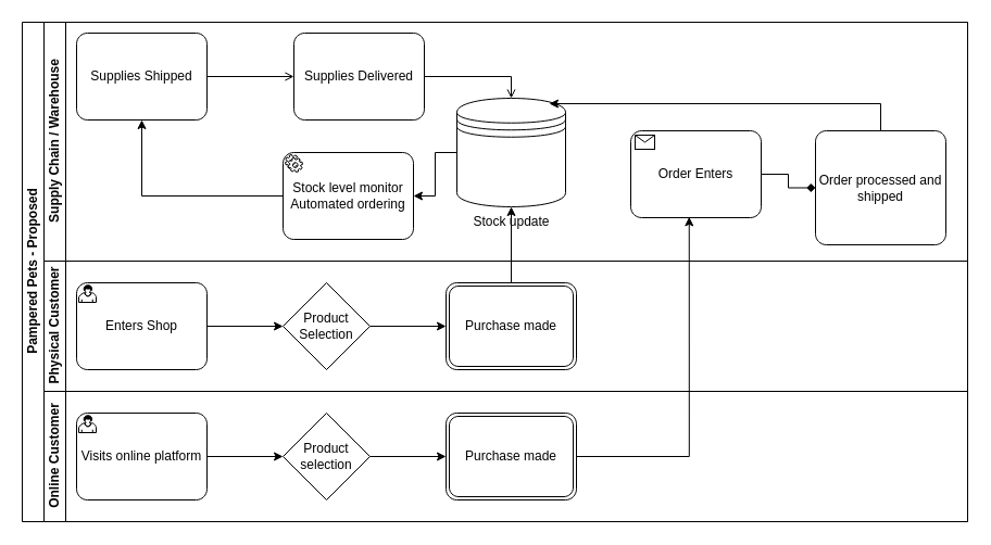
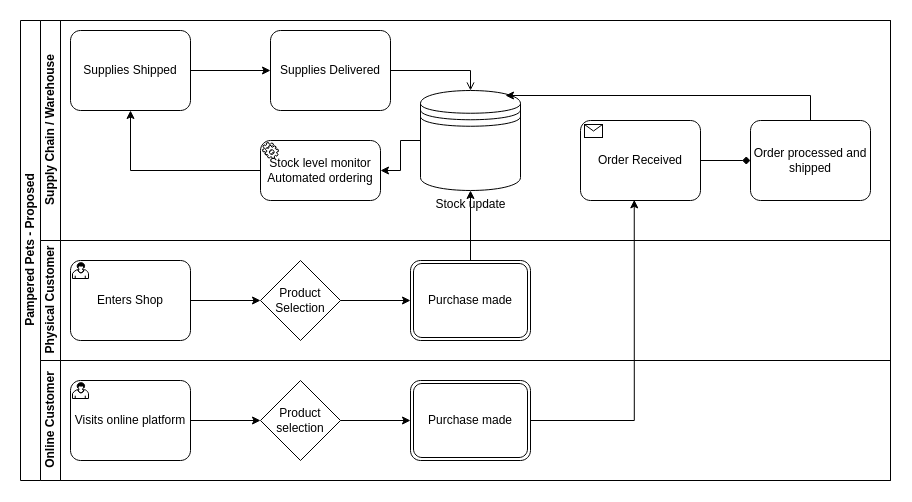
  <mxCell id="0" />
  <mxCell id="1" parent="0" />
  <mxCell id="2" value="Pampered Pets - Proposed" style="swimlane;html=1;childLayout=stackLayout;resizeParent=1;resizeParentMax=0;horizontal=0;startSize=20;horizontalStack=0;" parent="1" vertex="1"><mxGeometry x="20" y="20" width="870" height="460" as="geometry" /></mxCell>
  <mxCell id="3" value="Supply Chain / Warehouse" style="swimlane;html=1;startSize=20;horizontal=0;" parent="2" vertex="1"><mxGeometry x="20" width="850" height="220" as="geometry" /></mxCell>
- <mxCell id="4" value="Stock level monitor&lt;div&gt;Automated ordering&lt;/div&gt;" style="points=[[0.25,0,0],[0.5,0,0],[0.75,0,0],[1,0.25,0],[1,0.5,0],[1,0.75,0],[0.75,1,0],[0.5,1,0],[0.25,1,0],[0,0.75,0],[0,0.5,0],[0,0.25,0]];shape=mxgraph.bpmn.task;whiteSpace=wrap;rectStyle=rounded;size=10;html=1;container=1;expand=0;collapsible=0;taskMarker=service;" vertex="1" parent="3"><mxGeometry x="220" y="120" width="120" height="80" as="geometry" /></mxCell>
- <mxCell id="5" value="" style="edgeStyle=orthogonalEdgeStyle;rounded=0;orthogonalLoop=1;jettySize=auto;html=1;endArrow=open;" edge="1" parent="3" source="6" target="9"><mxGeometry relative="1" as="geometry" /></mxCell>
+ <mxCell id="4" value="Stock level monitor&lt;div&gt;Automated ordering&lt;/div&gt;" style="points=[[0.25,0,0],[0.5,0,0],[0.75,0,0],[1,0.25,0],[1,0.5,0],[1,0.75,0],[0.75,1,0],[0.5,1,0],[0.25,1,0],[0,0.75,0],[0,0.5,0],[0,0.25,0]];shape=mxgraph.bpmn.task;whiteSpace=wrap;rectStyle=rounded;size=10;html=1;container=1;expand=0;collapsible=0;taskMarker=service;" vertex="1" parent="3"><mxGeometry x="220" y="120" width="120" height="60" as="geometry" /></mxCell>
+ <mxCell id="5" value="" style="edgeStyle=orthogonalEdgeStyle;rounded=0;orthogonalLoop=1;jettySize=auto;html=1;" edge="1" parent="3" source="6" target="9"><mxGeometry relative="1" as="geometry" /></mxCell>
  <mxCell id="6" value="Supplies Shipped" style="points=[[0.25,0,0],[0.5,0,0],[0.75,0,0],[1,0.25,0],[1,0.5,0],[1,0.75,0],[0.75,1,0],[0.5,1,0],[0.25,1,0],[0,0.75,0],[0,0.5,0],[0,0.25,0]];shape=mxgraph.bpmn.task;whiteSpace=wrap;rectStyle=rounded;size=10;html=1;container=1;expand=0;collapsible=0;taskMarker=abstract;" vertex="1" parent="3"><mxGeometry x="30" y="10" width="120" height="80" as="geometry" /></mxCell>
  <mxCell id="7" style="edgeStyle=orthogonalEdgeStyle;rounded=0;orthogonalLoop=1;jettySize=auto;html=1;exitX=0;exitY=0.5;exitDx=0;exitDy=0;exitPerimeter=0;entryX=0.5;entryY=1;entryDx=0;entryDy=0;entryPerimeter=0;" edge="1" parent="3" source="4" target="6"><mxGeometry relative="1" as="geometry" /></mxCell>
  <mxCell id="8" style="edgeStyle=orthogonalEdgeStyle;rounded=0;orthogonalLoop=1;jettySize=auto;html=1;exitX=1;exitY=0.5;exitDx=0;exitDy=0;exitPerimeter=0;entryX=0.5;entryY=0;entryDx=0;entryDy=0;endArrow=open;" edge="1" parent="3" source="9" target="10"><mxGeometry relative="1" as="geometry" /></mxCell>
  <mxCell id="9" value="Supplies Delivered" style="points=[[0.25,0,0],[0.5,0,0],[0.75,0,0],[1,0.25,0],[1,0.5,0],[1,0.75,0],[0.75,1,0],[0.5,1,0],[0.25,1,0],[0,0.75,0],[0,0.5,0],[0,0.25,0]];shape=mxgraph.bpmn.task;whiteSpace=wrap;rectStyle=rounded;size=10;html=1;container=1;expand=0;collapsible=0;taskMarker=abstract;" vertex="1" parent="3"><mxGeometry x="230" y="10" width="120" height="80" as="geometry" /></mxCell>
  <mxCell id="10" value="Stock update" style="shape=datastore;html=1;labelPosition=center;verticalLabelPosition=bottom;align=center;verticalAlign=top;" vertex="1" parent="3"><mxGeometry x="380" y="70" width="100" height="100" as="geometry" /></mxCell>
  <mxCell id="11" style="edgeStyle=orthogonalEdgeStyle;rounded=0;orthogonalLoop=1;jettySize=auto;html=1;exitX=0;exitY=0.5;exitDx=0;exitDy=0;entryX=1;entryY=0.5;entryDx=0;entryDy=0;entryPerimeter=0;" edge="1" parent="3" source="10" target="4"><mxGeometry relative="1" as="geometry" /></mxCell>
  <mxCell id="12" style="edgeStyle=orthogonalEdgeStyle;rounded=0;orthogonalLoop=1;jettySize=auto;html=1;exitX=1;exitY=0.5;exitDx=0;exitDy=0;exitPerimeter=0;endArrow=diamond;" edge="1" parent="3" source="13" target="14"><mxGeometry relative="1" as="geometry" /></mxCell>
- <mxCell id="13" value="Order Enters" style="points=[[0.25,0,0],[0.5,0,0],[0.75,0,0],[1,0.25,0],[1,0.5,0],[1,0.75,0],[0.75,1,0],[0.5,1,0],[0.25,1,0],[0,0.75,0],[0,0.5,0],[0,0.25,0]];shape=mxgraph.bpmn.task;whiteSpace=wrap;rectStyle=rounded;size=10;html=1;container=1;expand=0;collapsible=0;taskMarker=receive;" vertex="1" parent="3"><mxGeometry x="540" y="100" width="120" height="80" as="geometry" /></mxCell>
- <mxCell id="14" value="Order processed and shipped" style="points=[[0.25,0,0],[0.5,0,0],[0.75,0,0],[1,0.25,0],[1,0.5,0],[1,0.75,0],[0.75,1,0],[0.5,1,0],[0.25,1,0],[0,0.75,0],[0,0.5,0],[0,0.25,0]];shape=mxgraph.bpmn.task;whiteSpace=wrap;rectStyle=rounded;size=10;html=1;container=1;expand=0;collapsible=0;taskMarker=abstract;" vertex="1" parent="3"><mxGeometry x="710" y="100" width="120" height="105" as="geometry" /></mxCell>
+ <mxCell id="13" value="Order Received" style="points=[[0.25,0,0],[0.5,0,0],[0.75,0,0],[1,0.25,0],[1,0.5,0],[1,0.75,0],[0.75,1,0],[0.5,1,0],[0.25,1,0],[0,0.75,0],[0,0.5,0],[0,0.25,0]];shape=mxgraph.bpmn.task;whiteSpace=wrap;rectStyle=rounded;size=10;html=1;container=1;expand=0;collapsible=0;taskMarker=receive;" vertex="1" parent="3"><mxGeometry x="540" y="100" width="120" height="80" as="geometry" /></mxCell>
+ <mxCell id="14" value="Order processed and shipped" style="points=[[0.25,0,0],[0.5,0,0],[0.75,0,0],[1,0.25,0],[1,0.5,0],[1,0.75,0],[0.75,1,0],[0.5,1,0],[0.25,1,0],[0,0.75,0],[0,0.5,0],[0,0.25,0]];shape=mxgraph.bpmn.task;whiteSpace=wrap;rectStyle=rounded;size=10;html=1;container=1;expand=0;collapsible=0;taskMarker=abstract;" vertex="1" parent="3"><mxGeometry x="710" y="100" width="120" height="80" as="geometry" /></mxCell>
  <mxCell id="15" style="edgeStyle=orthogonalEdgeStyle;rounded=0;orthogonalLoop=1;jettySize=auto;html=1;exitX=0.5;exitY=0;exitDx=0;exitDy=0;exitPerimeter=0;entryX=0.85;entryY=0.05;entryDx=0;entryDy=0;entryPerimeter=0;" edge="1" parent="3" source="14" target="10"><mxGeometry relative="1" as="geometry" /></mxCell>
  <mxCell id="16" value="Physical Customer" style="swimlane;html=1;startSize=20;horizontal=0;" parent="2" vertex="1"><mxGeometry x="20" y="220" width="850" height="120" as="geometry" /></mxCell>
  <mxCell id="17" value="" style="edgeStyle=orthogonalEdgeStyle;rounded=0;orthogonalLoop=1;jettySize=auto;html=1;" edge="1" parent="16" source="18" target="19"><mxGeometry relative="1" as="geometry" /></mxCell>
  <mxCell id="18" value="Enters Shop" style="points=[[0.25,0,0],[0.5,0,0],[0.75,0,0],[1,0.25,0],[1,0.5,0],[1,0.75,0],[0.75,1,0],[0.5,1,0],[0.25,1,0],[0,0.75,0],[0,0.5,0],[0,0.25,0]];shape=mxgraph.bpmn.task;whiteSpace=wrap;rectStyle=rounded;size=10;html=1;container=1;expand=0;collapsible=0;taskMarker=user;" vertex="1" parent="16"><mxGeometry x="30" y="20" width="120" height="80" as="geometry" /></mxCell>
  <mxCell id="19" value="Product Selection" style="rhombus;whiteSpace=wrap;html=1;" vertex="1" parent="16"><mxGeometry x="220" y="20" width="80" height="80" as="geometry" /></mxCell>
  <mxCell id="20" value="Purchase made" style="points=[[0.25,0,0],[0.5,0,0],[0.75,0,0],[1,0.25,0],[1,0.5,0],[1,0.75,0],[0.75,1,0],[0.5,1,0],[0.25,1,0],[0,0.75,0],[0,0.5,0],[0,0.25,0]];shape=mxgraph.bpmn.task;whiteSpace=wrap;rectStyle=rounded;size=10;html=1;container=1;expand=0;collapsible=0;taskMarker=abstract;bpmnShapeType=transaction;" vertex="1" parent="16"><mxGeometry x="370" y="20" width="120" height="80" as="geometry" /></mxCell>
  <mxCell id="21" style="edgeStyle=orthogonalEdgeStyle;rounded=0;orthogonalLoop=1;jettySize=auto;html=1;exitX=1;exitY=0.5;exitDx=0;exitDy=0;entryX=0;entryY=0.5;entryDx=0;entryDy=0;entryPerimeter=0;" edge="1" parent="16" source="19" target="20"><mxGeometry relative="1" as="geometry" /></mxCell>
  <mxCell id="22" value="Online Customer" style="swimlane;html=1;startSize=20;horizontal=0;" parent="2" vertex="1"><mxGeometry x="20" y="340" width="850" height="120" as="geometry" /></mxCell>
  <mxCell id="23" value="" style="edgeStyle=orthogonalEdgeStyle;rounded=0;orthogonalLoop=1;jettySize=auto;html=1;" edge="1" parent="22" source="24" target="25"><mxGeometry relative="1" as="geometry" /></mxCell>
  <mxCell id="24" value="Visits online platform" style="points=[[0.25,0,0],[0.5,0,0],[0.75,0,0],[1,0.25,0],[1,0.5,0],[1,0.75,0],[0.75,1,0],[0.5,1,0],[0.25,1,0],[0,0.75,0],[0,0.5,0],[0,0.25,0]];shape=mxgraph.bpmn.task;whiteSpace=wrap;rectStyle=rounded;size=10;html=1;container=1;expand=0;collapsible=0;taskMarker=user;" vertex="1" parent="22"><mxGeometry x="30" y="20" width="120" height="80" as="geometry" /></mxCell>
  <mxCell id="25" value="Product selection" style="rhombus;whiteSpace=wrap;html=1;" vertex="1" parent="22"><mxGeometry x="220" y="20" width="80" height="80" as="geometry" /></mxCell>
  <mxCell id="26" value="Purchase made" style="points=[[0.25,0,0],[0.5,0,0],[0.75,0,0],[1,0.25,0],[1,0.5,0],[1,0.75,0],[0.75,1,0],[0.5,1,0],[0.25,1,0],[0,0.75,0],[0,0.5,0],[0,0.25,0]];shape=mxgraph.bpmn.task;whiteSpace=wrap;rectStyle=rounded;size=10;html=1;container=1;expand=0;collapsible=0;taskMarker=abstract;bpmnShapeType=transaction;" vertex="1" parent="22"><mxGeometry x="370" y="20" width="120" height="80" as="geometry" /></mxCell>
  <mxCell id="27" style="edgeStyle=orthogonalEdgeStyle;rounded=0;orthogonalLoop=1;jettySize=auto;html=1;exitX=1;exitY=0.5;exitDx=0;exitDy=0;entryX=0;entryY=0.5;entryDx=0;entryDy=0;entryPerimeter=0;" edge="1" parent="22" source="25" target="26"><mxGeometry relative="1" as="geometry" /></mxCell>
  <mxCell id="28" style="edgeStyle=orthogonalEdgeStyle;rounded=0;orthogonalLoop=1;jettySize=auto;html=1;exitX=0.5;exitY=0;exitDx=0;exitDy=0;exitPerimeter=0;" edge="1" parent="2" source="20" target="10"><mxGeometry relative="1" as="geometry" /></mxCell>
  <mxCell id="29" style="edgeStyle=orthogonalEdgeStyle;rounded=0;orthogonalLoop=1;jettySize=auto;html=1;exitX=1;exitY=0.5;exitDx=0;exitDy=0;exitPerimeter=0;entryX=0.448;entryY=0.992;entryDx=0;entryDy=0;entryPerimeter=0;" edge="1" parent="2" source="26" target="13"><mxGeometry relative="1" as="geometry" /></mxCell>
